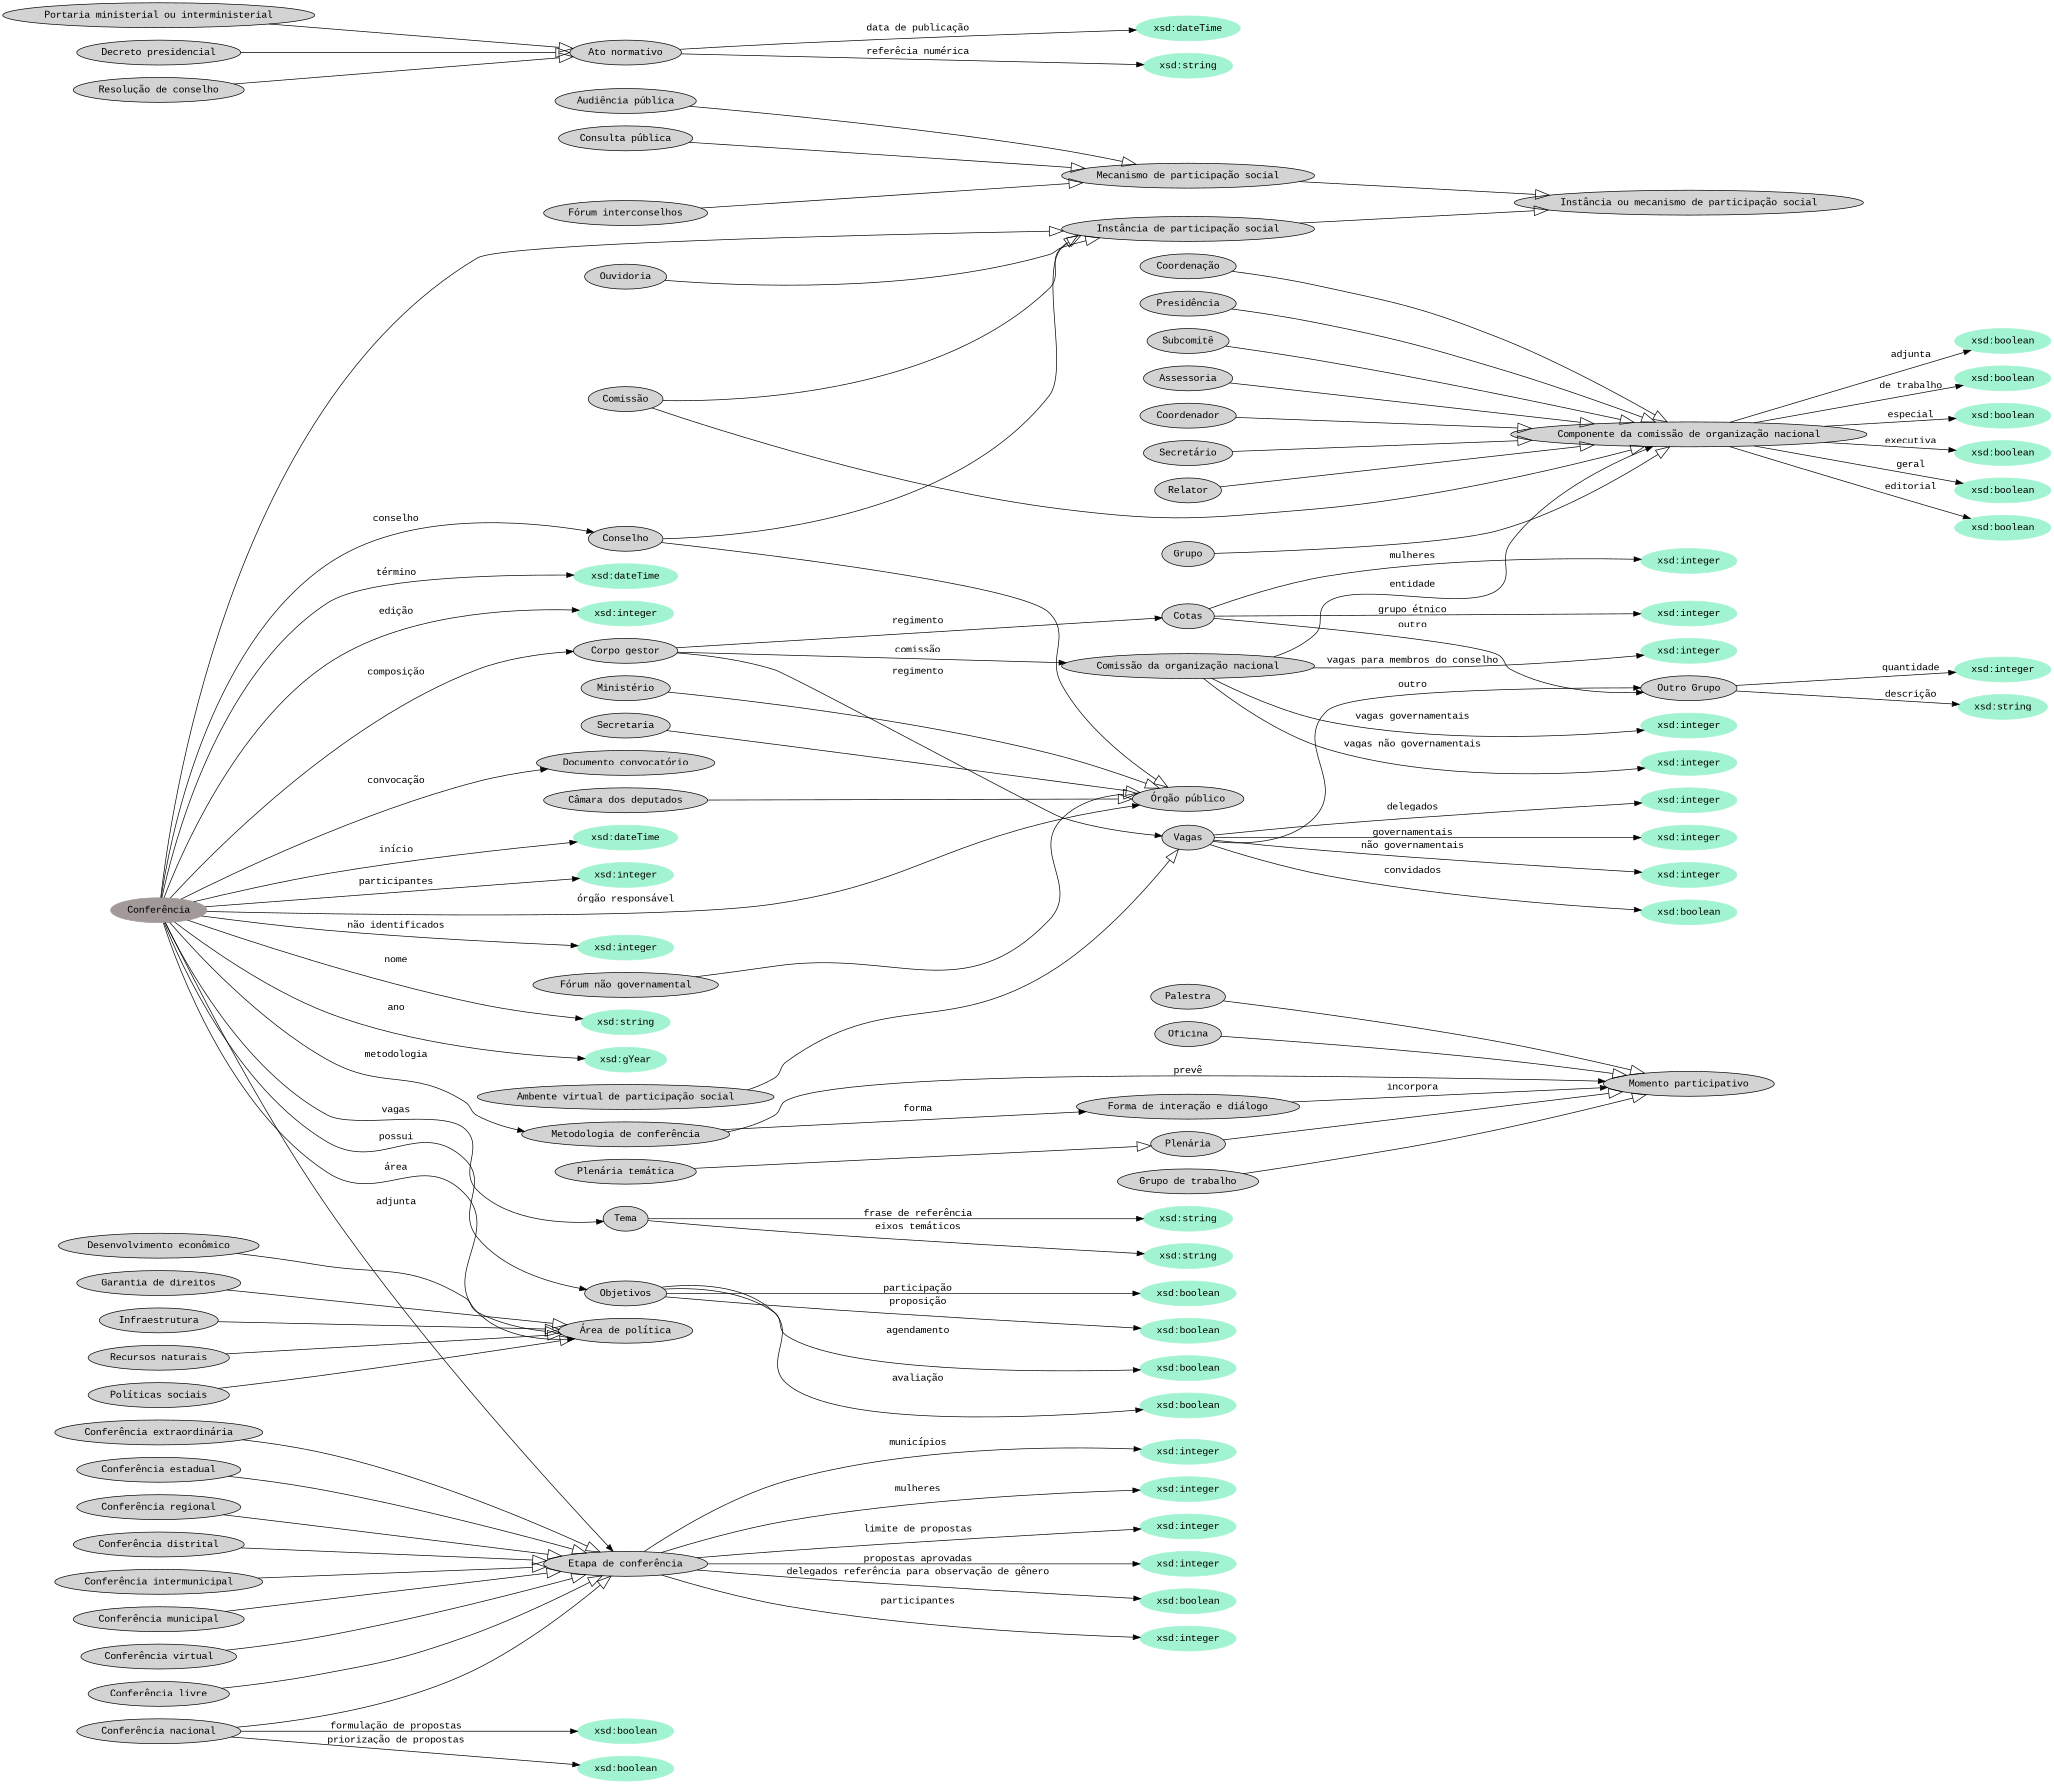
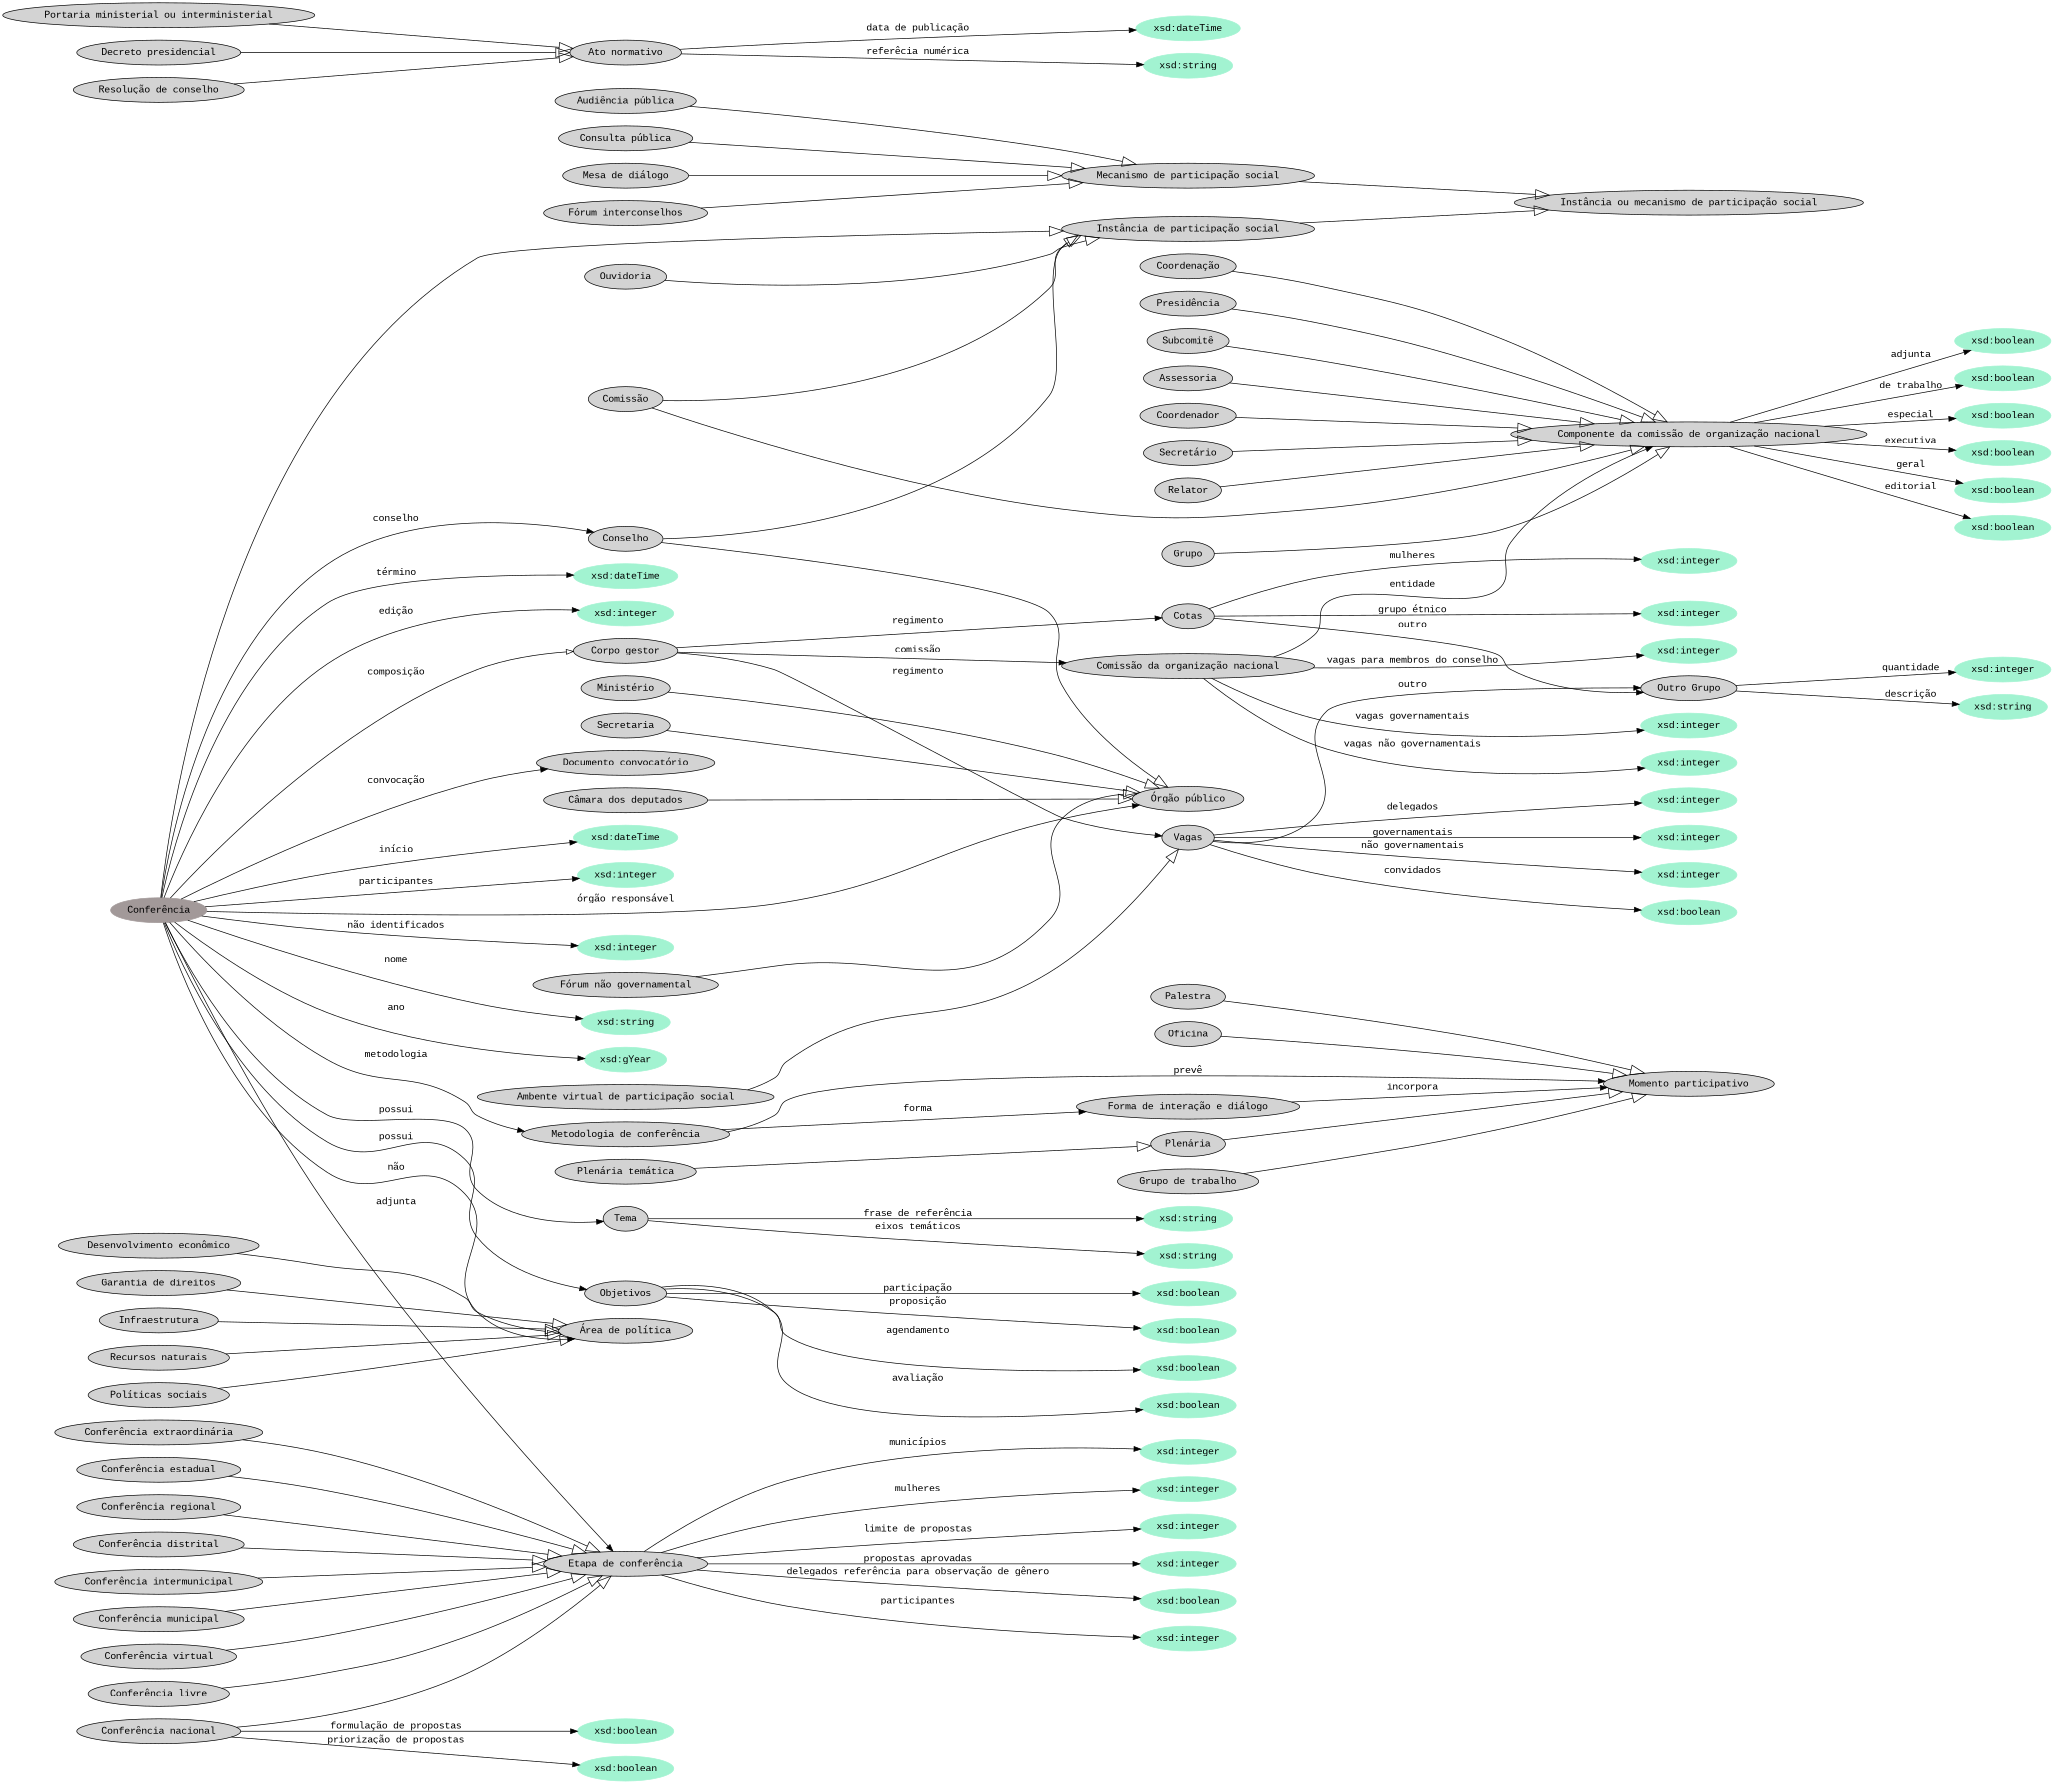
  digraph {
    fontname="Liberation Mono"
    rankdir=LR
    node [fontname="Liberation Mono" style=filled]
    edge [fontname="Liberation Mono"]
    "Conferência" [color="#A29999"]
    "Instância de participação social"
    n3 [color="#A2F3D1" label="xsd:dateTime"]
    "Corpo gestor"
    Conselho
    n6 [color="#A2F3D1" label="xsd:integer"]
    "Documento convocatório"
    n8 [color="#A2F3D1" label="xsd:dateTime"]
    "Metodologia de conferência"
    "Área de política"
    n11 [color="#A2F3D1" label="xsd:integer"]
    n12 [color="#A2F3D1" label="xsd:integer"]
    n13 [color="#A2F3D1" label="xsd:string"]
    n14 [color="#A2F3D1" label="xsd:gYear"]
    "Órgão público"
    Tema
    "Etapa de conferência"
    Objetivos
    "Instância ou mecanismo de participação social"
    "Comissão da organização nacional"
    Cotas
    Vagas
    "Forma de interação e diálogo"
    "Momento participativo"
    n25 [color="#A2F3D1" label="xsd:string"]
    n26 [color="#A2F3D1" label="xsd:string"]
    n27 [color="#A2F3D1" label="xsd:integer"]
    n28 [color="#A2F3D1" label="xsd:integer"]
    n29 [color="#A2F3D1" label="xsd:boolean"]
    n30 [color="#A2F3D1" label="xsd:integer"]
    n31 [color="#A2F3D1" label="xsd:integer"]
    n32 [color="#A2F3D1" label="xsd:integer"]
    n33 [color="#A2F3D1" label="xsd:boolean"]
    n34 [color="#A2F3D1" label="xsd:boolean"]
    n35 [color="#A2F3D1" label="xsd:boolean"]
    n36 [color="#A2F3D1" label="xsd:boolean"]
    "Componente da comissão de organização nacional"
    n38 [color="#A2F3D1" label="xsd:integer"]
    n39 [color="#A2F3D1" label="xsd:integer"]
    n40 [color="#A2F3D1" label="xsd:integer"]
    "Outro Grupo"
    n42 [color="#A2F3D1" label="xsd:integer"]
    n43 [color="#A2F3D1" label="xsd:integer"]
    n44 [color="#A2F3D1" label="xsd:integer"]
    n45 [color="#A2F3D1" label="xsd:boolean"]
    n46 [color="#A2F3D1" label="xsd:integer"]
    n47 [color="#A2F3D1" label="xsd:integer"]
    n48 [color="#A2F3D1" label="xsd:dateTime"]
    "Ato normativo"
    n50 [color="#A2F3D1" label="xsd:string"]
    "Mecanismo de participação social"
    Ouvidoria
    "Comissão"
    n54 [color="#A2F3D1" label="xsd:boolean"]
    n55 [color="#A2F3D1" label="xsd:boolean"]
    n56 [color="#A2F3D1" label="xsd:boolean"]
    n57 [color="#A2F3D1" label="xsd:boolean"]
    n58 [color="#A2F3D1" label="xsd:boolean"]
    n59 [color="#A2F3D1" label="xsd:boolean"]
+   "Mesa de diálogo"
    "Fórum interconselhos"
    "Audiência pública"
    "Consulta pública"
    "Ambente virtual de participação social"
    "Ministério"
    Secretaria
    "Câmara dos deputados"
    "Fórum não governamental"
    "Portaria ministerial ou interministerial"
    "Decreto presidencial"
    "Resolução de conselho"
    "Políticas sociais"
    "Desenvolvimento econômico"
    "Garantia de direitos"
    Infraestrutura
    "Recursos naturais"
    "Conferência nacional"
    n78 [color="#A2F3D1" label="xsd:boolean"]
    n79 [color="#A2F3D1" label="xsd:boolean"]
    "Conferência estadual"
    "Conferência regional"
    "Conferência distrital"
    "Conferência intermunicipal"
    "Conferência municipal"
    "Conferência virtual"
    "Conferência livre"
    "Conferência extraordinária"
    n88 [color="#A2F3D1" label="xsd:integer"]
    n89 [color="#A2F3D1" label="xsd:string"]
    Grupo
    "Coordenação"
    "Presidência"
    "Subcomitê"
    Assessoria
    Coordenador
    "Secretário"
    Relator
    "Grupo de trabalho"
    Palestra
    Oficina
    "Plenária"
    "Plenária temática"
    "Conferência" -> "Instância de participação social" [arrowhead=empty arrowsize=2]
    "Conferência" -> n3 [label="término"]
-   "Conferência" -> "Corpo gestor" [label="composição"]
+   "Conferência" -> "Corpo gestor" [label="composição" arrowhead=empty]
    "Conferência" -> Conselho [label=conselho]
    "Conferência" -> n6 [label="edição"]
    "Conferência" -> "Documento convocatório" [label="convocação"]
    "Conferência" -> n8 [label="início"]
    "Conferência" -> "Metodologia de conferência" [label=metodologia]
-   "Conferência" -> "Área de política" [label="área"]
+   "Conferência" -> "Área de política" [label="não"]
    "Conferência" -> n11 [label=participantes]
    "Conferência" -> n12 [label="não identificados"]
    "Conferência" -> n13 [label=nome]
    "Conferência" -> n14 [label=ano]
    "Conferência" -> "Órgão público" [label="órgão responsável"]
-   "Conferência" -> Tema [label=vagas]
+   "Conferência" -> Tema [label=possui]
    "Conferência" -> "Etapa de conferência" [label=adjunta]
    "Conferência" -> Objetivos [label=possui]
    "Instância de participação social" -> "Instância ou mecanismo de participação social" [arrowhead=empty arrowsize=2]
    "Corpo gestor" -> "Comissão da organização nacional" [label="comissão"]
    "Corpo gestor" -> Cotas [label=regimento]
    "Corpo gestor" -> Vagas [label=regimento]
    Conselho -> "Instância de participação social" [arrowhead=empty arrowsize=2]
    Conselho -> "Órgão público" [arrowhead=empty arrowsize=2]
    "Metodologia de conferência" -> "Forma de interação e diálogo" [label=forma]
    "Metodologia de conferência" -> "Momento participativo" [label="prevê"]
    Tema -> n25 [label="frase de referência"]
    Tema -> n26 [label="eixos temáticos"]
    "Etapa de conferência" -> n27 [label="limite de propostas"]
    "Etapa de conferência" -> n28 [label="propostas aprovadas"]
    "Etapa de conferência" -> n29 [label="delegados referência para observação de gênero"]
    "Etapa de conferência" -> n30 [label=participantes]
    "Etapa de conferência" -> n31 [label="municípios"]
    "Etapa de conferência" -> n32 [label=mulheres]
    Objetivos -> n33 [label=agendamento]
    Objetivos -> n34 [label="avaliação"]
    Objetivos -> n35 [label="participação"]
    Objetivos -> n36 [label="proposição"]
    "Comissão da organização nacional" -> "Componente da comissão de organização nacional" [label=entidade]
    "Comissão da organização nacional" -> n38 [label="vagas para membros do conselho"]
    "Comissão da organização nacional" -> n39 [label="vagas governamentais"]
    "Comissão da organização nacional" -> n40 [label="vagas não governamentais"]
    Cotas -> "Outro Grupo" [label=outro]
    Cotas -> n42 [label=mulheres]
    Cotas -> n43 [label="grupo étnico"]
    Vagas -> "Outro Grupo" [label=outro]
    Vagas -> n44 [label="não governamentais"]
    Vagas -> n45 [label=convidados]
    Vagas -> n46 [label=delegados]
    Vagas -> n47 [label=governamentais]
    "Forma de interação e diálogo" -> "Momento participativo" [label=incorpora]
    "Componente da comissão de organização nacional" -> n54 [label=adjunta]
    "Componente da comissão de organização nacional" -> n55 [label="de trabalho"]
    "Componente da comissão de organização nacional" -> n56 [label=especial]
    "Componente da comissão de organização nacional" -> n57 [label=executiva]
    "Componente da comissão de organização nacional" -> n58 [label=geral]
    "Componente da comissão de organização nacional" -> n59 [label=editorial]
    "Outro Grupo" -> n88 [label=quantidade]
    "Outro Grupo" -> n89 [label="descrição"]
    "Ato normativo" -> n48 [label="data de publicação"]
    "Ato normativo" -> n50 [label="referêcia numérica"]
    "Mecanismo de participação social" -> "Instância ou mecanismo de participação social" [arrowhead=empty arrowsize=2]
    Ouvidoria -> "Instância de participação social" [arrowhead=empty arrowsize=2]
    "Comissão" -> "Instância de participação social" [arrowhead=empty arrowsize=2]
    "Comissão" -> "Componente da comissão de organização nacional" [arrowhead=empty arrowsize=2]
+   "Mesa de diálogo" -> "Mecanismo de participação social" [arrowhead=empty arrowsize=2]
    "Fórum interconselhos" -> "Mecanismo de participação social" [arrowhead=empty arrowsize=2]
    "Audiência pública" -> "Mecanismo de participação social" [arrowhead=empty arrowsize=2]
    "Consulta pública" -> "Mecanismo de participação social" [arrowhead=empty arrowsize=2]
    "Ambente virtual de participação social" -> Vagas [arrowhead=empty arrowsize=2]
    "Ministério" -> "Órgão público" [arrowhead=empty arrowsize=2]
    Secretaria -> "Órgão público" [arrowhead=empty arrowsize=2]
    "Câmara dos deputados" -> "Órgão público" [arrowhead=empty arrowsize=2]
    "Fórum não governamental" -> "Órgão público" [arrowhead=empty arrowsize=2]
    "Portaria ministerial ou interministerial" -> "Ato normativo" [arrowhead=empty arrowsize=2]
    "Decreto presidencial" -> "Ato normativo" [arrowhead=empty arrowsize=2]
    "Resolução de conselho" -> "Ato normativo" [arrowhead=empty arrowsize=2]
    "Políticas sociais" -> "Área de política" [arrowhead=empty arrowsize=2]
    "Desenvolvimento econômico" -> "Área de política" [arrowhead=empty arrowsize=2]
    "Garantia de direitos" -> "Área de política" [arrowhead=empty arrowsize=2]
    Infraestrutura -> "Área de política" [arrowhead=empty arrowsize=2]
    "Recursos naturais" -> "Área de política" [arrowhead=empty arrowsize=2]
    "Conferência nacional" -> "Etapa de conferência" [arrowhead=empty arrowsize=2]
    "Conferência nacional" -> n78 [label="formulação de propostas"]
    "Conferência nacional" -> n79 [label="priorização de propostas"]
    "Conferência estadual" -> "Etapa de conferência" [arrowhead=empty arrowsize=2]
    "Conferência regional" -> "Etapa de conferência" [arrowhead=empty arrowsize=2]
    "Conferência distrital" -> "Etapa de conferência" [arrowhead=empty arrowsize=2]
    "Conferência intermunicipal" -> "Etapa de conferência" [arrowhead=empty arrowsize=2]
    "Conferência municipal" -> "Etapa de conferência" [arrowhead=empty arrowsize=2]
    "Conferência virtual" -> "Etapa de conferência" [arrowhead=empty arrowsize=2]
    "Conferência livre" -> "Etapa de conferência" [arrowhead=empty arrowsize=2]
    "Conferência extraordinária" -> "Etapa de conferência" [arrowhead=empty arrowsize=2]
    Grupo -> "Componente da comissão de organização nacional" [arrowhead=empty arrowsize=2]
    "Coordenação" -> "Componente da comissão de organização nacional" [arrowhead=empty arrowsize=2]
    "Presidência" -> "Componente da comissão de organização nacional" [arrowhead=empty arrowsize=2]
    "Subcomitê" -> "Componente da comissão de organização nacional" [arrowhead=empty arrowsize=2]
    Assessoria -> "Componente da comissão de organização nacional" [arrowhead=empty arrowsize=2]
    Coordenador -> "Componente da comissão de organização nacional" [arrowhead=empty arrowsize=2]
    "Secretário" -> "Componente da comissão de organização nacional" [arrowhead=empty arrowsize=2]
    Relator -> "Componente da comissão de organização nacional" [arrowhead=empty arrowsize=2]
    "Grupo de trabalho" -> "Momento participativo" [arrowhead=empty arrowsize=2]
    Palestra -> "Momento participativo" [arrowhead=empty arrowsize=2]
    Oficina -> "Momento participativo" [arrowhead=empty arrowsize=2]
    "Plenária" -> "Momento participativo" [arrowhead=empty arrowsize=2]
    "Plenária temática" -> "Plenária" [arrowhead=empty arrowsize=2]
  }
